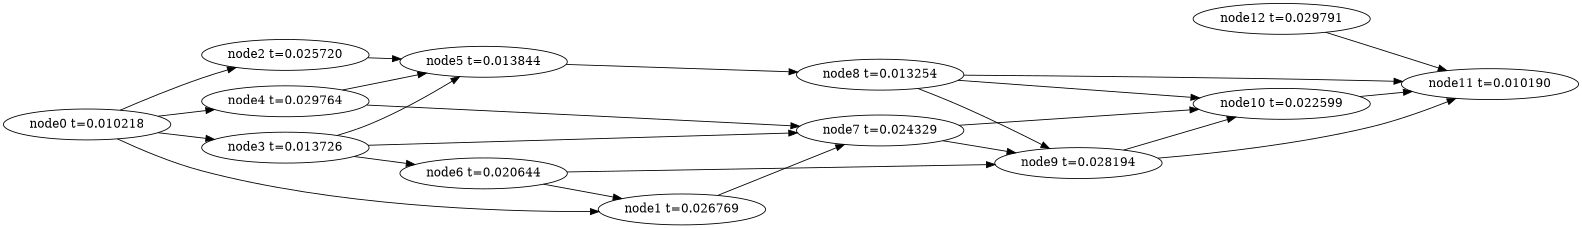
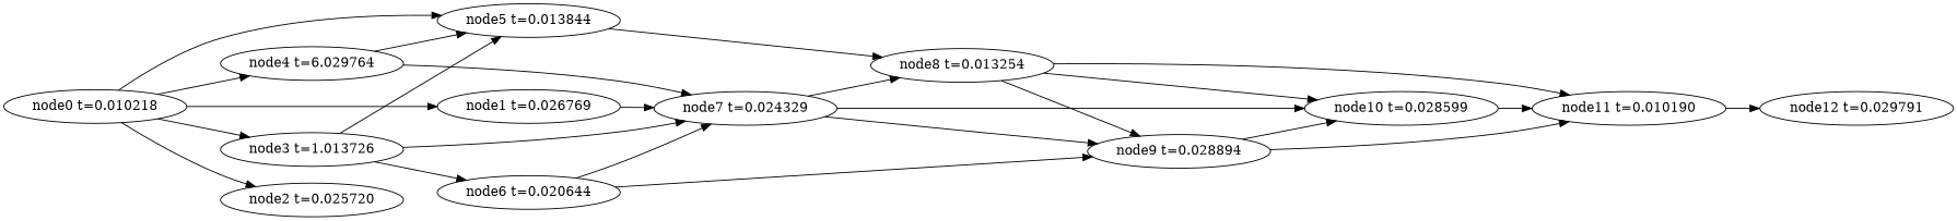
  digraph {
    rankdir=LR
    n1 [label="node12 t=0.029791"]
    n2 [label="node11 t=0.010190"]
-   n3 [label="node10 t=0.022599"]
-   n4 [label="node9 t=0.028194"]
+   n3 [label="node10 t=0.028599"]
+   n4 [label="node9 t=0.028894"]
    n5 [label="node8 t=0.013254"]
    n6 [label="node7 t=0.024329"]
    n7 [label="node6 t=0.020644"]
    n8 [label="node5 t=0.013844"]
-   n9 [label="node4 t=0.029764"]
-   n10 [label="node3 t=0.013726"]
+   n9 [label="node4 t=6.029764"]
+   n10 [label="node3 t=1.013726"]
    n11 [label="node2 t=0.025720"]
    n12 [label="node1 t=0.026769"]
    n13 [label="node0 t=0.010218"]
-   n1 -> n2
+   n2 -> n1
    n3 -> n2
    n4 -> n2
    n4 -> n3
    n5 -> n2
    n5 -> n3
    n5 -> n4
    n6 -> n3
    n6 -> n4
+   n6 -> n5
    n7 -> n4
-   n7 -> n12
+   n7 -> n6
    n8 -> n5
    n9 -> n6
    n9 -> n8
    n10 -> n6
    n10 -> n7
    n10 -> n8
-   n11 -> n8
+   n13 -> n8
    n12 -> n6
    n13 -> n9
    n13 -> n10
    n13 -> n11
    n13 -> n12
  }
